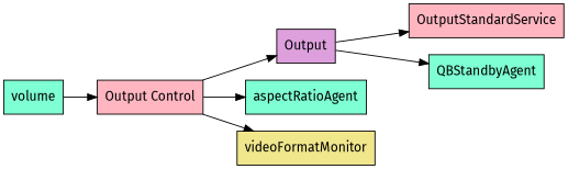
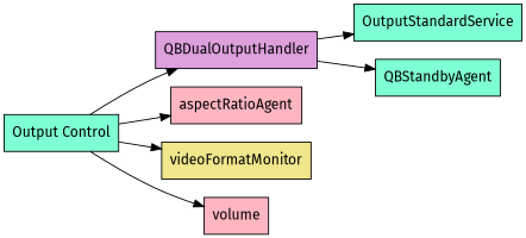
  digraph {
    fontname="Fira Sans"
    rankdir=LR
    node [fillcolor=aquamarine fontname="Fira Sans" shape=box style=filled]
    edge [fontname="Fira Sans"]
-   n1 [fillcolor=lightpink label="Output Control" root=true]
-   QBDualOutputHandler [fillcolor=plum label=Output]
-   aspectRatioAgent
+   n1 [label="Output Control" root=true]
+   QBDualOutputHandler [fillcolor=plum]
+   aspectRatioAgent [fillcolor=lightpink]
    videoFormatMonitor [fillcolor=khaki]
-   volume
-   OutputStandardService [fillcolor=lightpink]
+   volume [fillcolor=lightpink]
+   OutputStandardService
    QBStandbyAgent
    n1 -> QBDualOutputHandler
    n1 -> aspectRatioAgent
    n1 -> videoFormatMonitor
-   volume -> n1
+   n1 -> volume
    QBDualOutputHandler -> OutputStandardService
    QBDualOutputHandler -> QBStandbyAgent
  }
